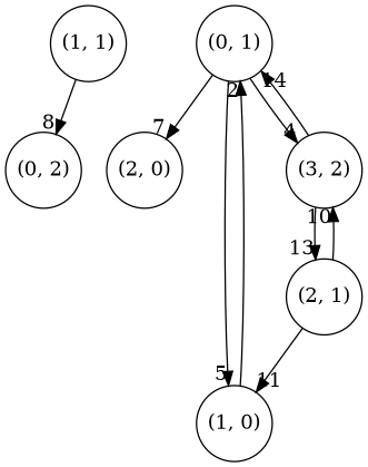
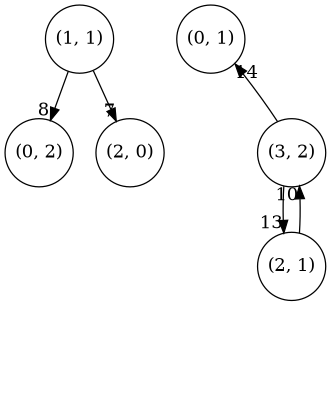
  digraph {
    node [fixedsize=True]
    edge [labelangle=-50 labeldistance=2]
    "(1, 1)" [height=0.75 width=0.75]
    "(2, 0)" [height=0.75 width=0.75]
    "(0, 2)" [height=0.75 width=0.75]
-   "(1, 0)" [height=0.75 width=0.75]
    "(0, 1)" [height=0.75 width=0.75]
    n6 [height=0.75 label="(3, 2)" width=0.75]
    "(2, 1)" [height=0.75 width=0.75]
-   "(0, 1)" -> "(2, 0)" [headlabel=7]
+   "(1, 1)" -> "(2, 0)" [headlabel=7]
    "(1, 1)" -> "(0, 2)" [headlabel=8]
-   "(1, 0)" -> "(0, 1)" [headlabel=2]
-   "(0, 1)" -> "(1, 0)" [headlabel=5]
-   "(0, 1)" -> n6 [headlabel=4]
    n6 -> "(0, 1)" [headlabel=14]
    n6 -> "(2, 1)" [headlabel=13]
-   "(2, 1)" -> "(1, 0)" [headlabel=11]
    "(2, 1)" -> n6 [headlabel=10]
  }
